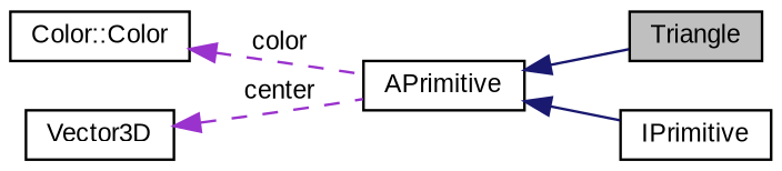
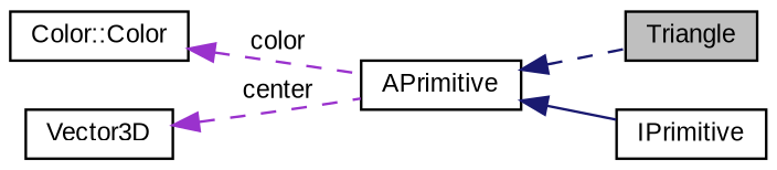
  digraph {
    fontname="Liberation Sans"
    rankdir=LR
    node [color=black fillcolor=white fontname="Liberation Sans" fontsize=10 shape=record style=filled]
    edge [color=midnightblue dir=back fontname="Liberation Sans" fontsize=10 labelfontname=Helvetica labelfontsize=10 style=solid]
    n1 [fillcolor=grey75 fontcolor=black height=0.2 label=Triangle width=0.4]
    n2 [height=0.2 label=APrimitive width=0.4]
    n3 [height=0.2 label=IPrimitive width=0.4]
    n4 [height=0.2 label="Color::Color" width=0.4]
    n5 [height=0.2 label=Vector3D width=0.4]
-   n2 -> n1
+   n2 -> n1 [style=dashed]
    n2 -> n3
    n4 -> n2 [color=darkorchid3 label=" color" style=dashed]
    n5 -> n2 [color=darkorchid3 label=" center" style=dashed]
  }
